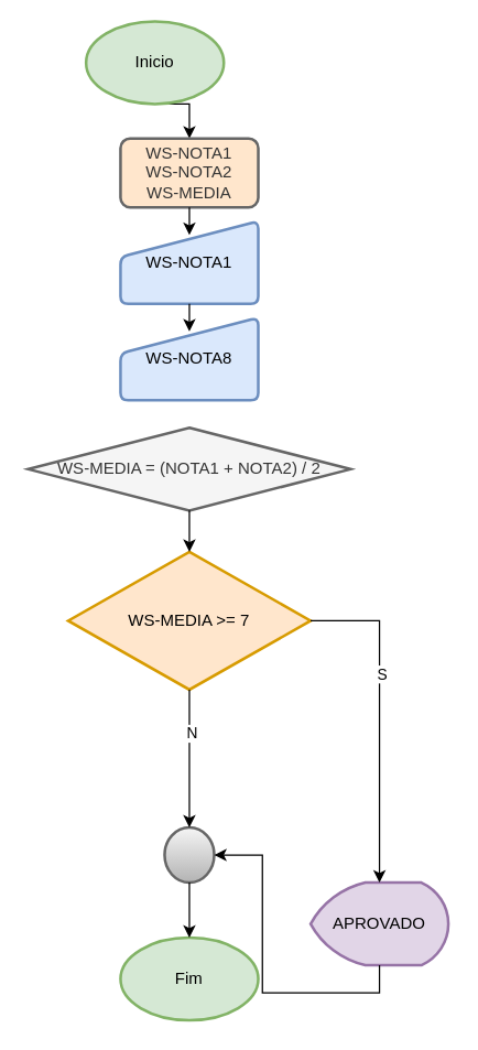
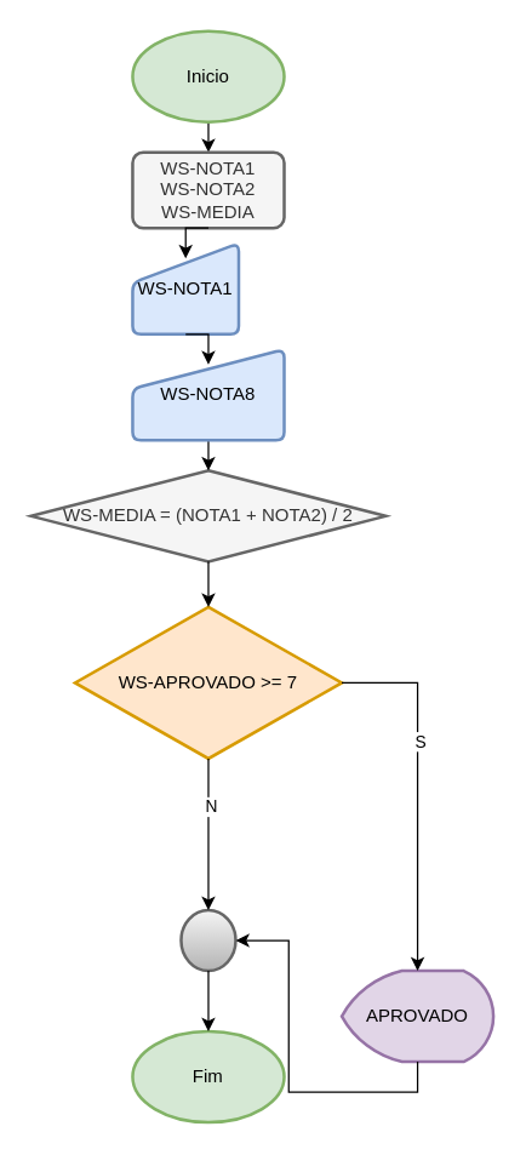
  <mxCell id="0" />
  <mxCell id="1" parent="0" />
  <mxCell id="2" style="edgeStyle=orthogonalEdgeStyle;rounded=0;orthogonalLoop=1;jettySize=auto;html=1;exitX=0.5;exitY=1;exitDx=0;exitDy=0;exitPerimeter=0;entryX=0.5;entryY=0;entryDx=0;entryDy=0;" edge="1" parent="1" source="3" target="5"><mxGeometry relative="1" as="geometry" /></mxCell>
- <mxCell id="3" value="Inicio" style="strokeWidth=2;html=1;shape=mxgraph.flowchart.start_1;whiteSpace=wrap;fillColor=#d5e8d4;strokeColor=#82b366;" vertex="1" parent="1"><mxGeometry x="62" y="15" width="100" height="60" as="geometry" /></mxCell>
+ <mxCell id="3" value="Inicio" style="strokeWidth=2;html=1;shape=mxgraph.flowchart.start_1;whiteSpace=wrap;fillColor=#d5e8d4;strokeColor=#82b366;" vertex="1" parent="1"><mxGeometry x="87" y="20" width="100" height="60" as="geometry" /></mxCell>
  <mxCell id="4" value="Fim" style="strokeWidth=2;html=1;shape=mxgraph.flowchart.start_1;whiteSpace=wrap;fillColor=#d5e8d4;strokeColor=#82b366;" vertex="1" parent="1"><mxGeometry x="87" y="680" width="100" height="60" as="geometry" /></mxCell>
- <mxCell id="5" value="WS-NOTA1&lt;div&gt;WS-NOTA2&lt;/div&gt;&lt;div&gt;WS-MEDIA&lt;/div&gt;" style="rounded=1;whiteSpace=wrap;html=1;absoluteArcSize=1;arcSize=14;strokeWidth=2;fillColor=#ffe6cc;fontColor=#333333;strokeColor=#666666;" vertex="1" parent="1"><mxGeometry x="87" y="100" width="100" height="50" as="geometry" /></mxCell>
+ <mxCell id="5" value="WS-NOTA1&lt;div&gt;WS-NOTA2&lt;/div&gt;&lt;div&gt;WS-MEDIA&lt;/div&gt;" style="rounded=1;whiteSpace=wrap;html=1;absoluteArcSize=1;arcSize=14;strokeWidth=2;fillColor=#f5f5f5;fontColor=#333333;strokeColor=#666666;" vertex="1" parent="1"><mxGeometry x="87" y="100" width="100" height="50" as="geometry" /></mxCell>
  <mxCell id="6" value="WS-MEDIA = (NOTA1 + NOTA2) / 2" style="rhombus;whiteSpace=wrap;html=1;absoluteArcSize=1;arcSize=14;strokeWidth=2;fillColor=#f5f5f5;fontColor=#333333;strokeColor=#666666;" vertex="1" parent="1"><mxGeometry x="20" y="310" width="234" height="60" as="geometry" /></mxCell>
- <mxCell id="7" value="WS-NOTA1" style="html=1;strokeWidth=2;shape=manualInput;whiteSpace=wrap;rounded=1;size=26;arcSize=11;fillColor=#dae8fc;strokeColor=#6c8ebf;" vertex="1" parent="1"><mxGeometry x="87" y="160" width="100" height="60" as="geometry" /></mxCell>
+ <mxCell id="7" value="WS-NOTA1" style="html=1;strokeWidth=2;shape=manualInput;whiteSpace=wrap;rounded=1;size=26;arcSize=11;fillColor=#dae8fc;strokeColor=#6c8ebf;" vertex="1" parent="1"><mxGeometry x="87" y="160" width="70" height="60" as="geometry" /></mxCell>
+ <mxCell id="8" style="edgeStyle=orthogonalEdgeStyle;rounded=0;orthogonalLoop=1;jettySize=auto;html=1;exitX=0.5;exitY=1;exitDx=0;exitDy=0;entryX=0.5;entryY=0;entryDx=0;entryDy=0;" edge="1" parent="1" source="9" target="6"><mxGeometry relative="1" as="geometry" /></mxCell>
  <mxCell id="9" value="WS-NOTA8" style="html=1;strokeWidth=2;shape=manualInput;whiteSpace=wrap;rounded=1;size=26;arcSize=11;fillColor=#dae8fc;strokeColor=#6c8ebf;" vertex="1" parent="1"><mxGeometry x="87" y="230" width="100" height="60" as="geometry" /></mxCell>
  <mxCell id="10" style="edgeStyle=orthogonalEdgeStyle;rounded=0;orthogonalLoop=1;jettySize=auto;html=1;exitX=0.5;exitY=1;exitDx=0;exitDy=0;entryX=0.5;entryY=0.167;entryDx=0;entryDy=0;entryPerimeter=0;" edge="1" parent="1" source="5" target="7"><mxGeometry relative="1" as="geometry" /></mxCell>
  <mxCell id="11" style="edgeStyle=orthogonalEdgeStyle;rounded=0;orthogonalLoop=1;jettySize=auto;html=1;exitX=0.5;exitY=1;exitDx=0;exitDy=0;entryX=0.5;entryY=0.167;entryDx=0;entryDy=0;entryPerimeter=0;" edge="1" parent="1" source="7" target="9"><mxGeometry relative="1" as="geometry" /></mxCell>
- <mxCell id="12" value="WS-MEDIA &amp;gt;= 7" style="strokeWidth=2;html=1;shape=mxgraph.flowchart.decision;whiteSpace=wrap;fillColor=#ffe6cc;strokeColor=#d79b00;" vertex="1" parent="1"><mxGeometry x="49" y="400" width="176" height="100" as="geometry" /></mxCell>
+ <mxCell id="12" value="WS-APROVADO &amp;gt;= 7" style="strokeWidth=2;html=1;shape=mxgraph.flowchart.decision;whiteSpace=wrap;fillColor=#ffe6cc;strokeColor=#d79b00;" vertex="1" parent="1"><mxGeometry x="49" y="400" width="176" height="100" as="geometry" /></mxCell>
  <mxCell id="13" style="edgeStyle=orthogonalEdgeStyle;rounded=0;orthogonalLoop=1;jettySize=auto;html=1;exitX=0.5;exitY=1;exitDx=0;exitDy=0;entryX=0.5;entryY=0;entryDx=0;entryDy=0;entryPerimeter=0;" edge="1" parent="1" source="6" target="12"><mxGeometry relative="1" as="geometry" /></mxCell>
  <mxCell id="14" value="APROVADO" style="strokeWidth=2;html=1;shape=mxgraph.flowchart.display;whiteSpace=wrap;fillColor=#e1d5e7;strokeColor=#9673a6;" vertex="1" parent="1"><mxGeometry x="225" y="640" width="100" height="60" as="geometry" /></mxCell>
  <mxCell id="15" style="edgeStyle=orthogonalEdgeStyle;rounded=0;orthogonalLoop=1;jettySize=auto;html=1;exitX=1;exitY=0.5;exitDx=0;exitDy=0;exitPerimeter=0;entryX=0.5;entryY=0;entryDx=0;entryDy=0;entryPerimeter=0;" edge="1" parent="1" source="12" target="14"><mxGeometry relative="1" as="geometry" /></mxCell>
  <mxCell id="16" value="S" style="edgeLabel;html=1;align=center;verticalAlign=middle;resizable=0;points=[];" vertex="1" connectable="0" parent="15"><mxGeometry x="-0.267" y="1" relative="1" as="geometry"><mxPoint as="offset" /></mxGeometry></mxCell>
  <mxCell id="17" value="" style="strokeWidth=2;html=1;shape=mxgraph.flowchart.start_2;whiteSpace=wrap;fillColor=#f5f5f5;gradientColor=#b3b3b3;strokeColor=#666666;" vertex="1" parent="1"><mxGeometry x="119" y="600" width="36" height="40" as="geometry" /></mxCell>
  <mxCell id="18" style="edgeStyle=orthogonalEdgeStyle;rounded=0;orthogonalLoop=1;jettySize=auto;html=1;exitX=0.5;exitY=1;exitDx=0;exitDy=0;exitPerimeter=0;entryX=0.5;entryY=0;entryDx=0;entryDy=0;entryPerimeter=0;" edge="1" parent="1" source="12" target="17"><mxGeometry relative="1" as="geometry" /></mxCell>
  <mxCell id="19" value="N" style="edgeLabel;html=1;align=center;verticalAlign=middle;resizable=0;points=[];" vertex="1" connectable="0" parent="18"><mxGeometry x="-0.38" y="1" relative="1" as="geometry"><mxPoint as="offset" /></mxGeometry></mxCell>
  <mxCell id="20" style="edgeStyle=orthogonalEdgeStyle;rounded=0;orthogonalLoop=1;jettySize=auto;html=1;exitX=0.5;exitY=1;exitDx=0;exitDy=0;exitPerimeter=0;entryX=1;entryY=0.5;entryDx=0;entryDy=0;entryPerimeter=0;" edge="1" parent="1" source="14" target="17"><mxGeometry relative="1" as="geometry" /></mxCell>
  <mxCell id="21" style="edgeStyle=orthogonalEdgeStyle;rounded=0;orthogonalLoop=1;jettySize=auto;html=1;exitX=0.5;exitY=1;exitDx=0;exitDy=0;exitPerimeter=0;entryX=0.5;entryY=0;entryDx=0;entryDy=0;entryPerimeter=0;" edge="1" parent="1" source="17" target="4"><mxGeometry relative="1" as="geometry" /></mxCell>
